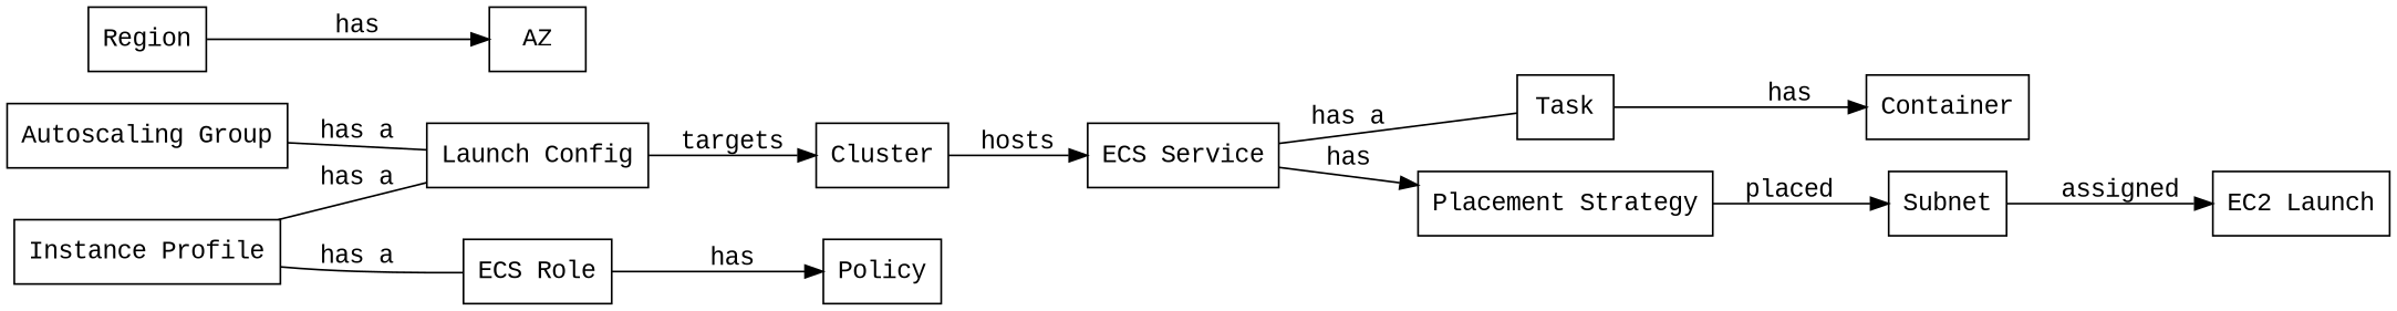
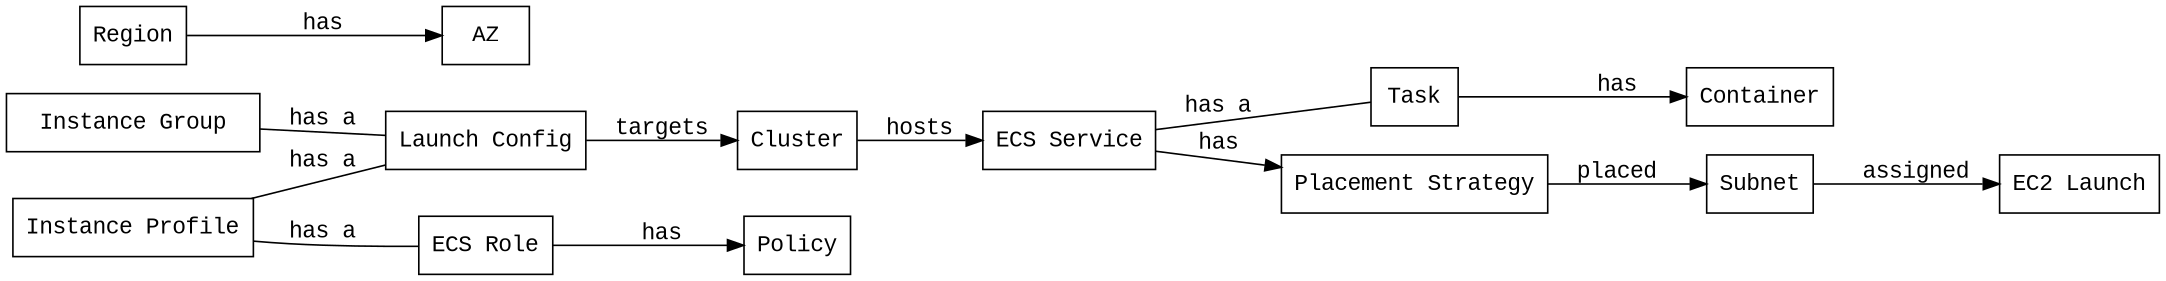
  digraph {
    fontname="Liberation Mono"
    rankdir=LR
    node [fontname="Liberation Mono" shape=box]
    edge [fontname="Liberation Mono"]
    n1 [label=Cluster]
    n2 [label="ECS Service"]
    n3 [label=Task]
    n4 [label="Placement Strategy"]
    n5 [label="EC2 Launch"]
    n6 [label=Container]
    n7 [label=Subnet]
    n8 [label=Region]
    n9 [label=AZ]
-   n10 [label="Autoscaling Group"]
+   n10 [label="Instance Group"]
    n11 [label="Launch Config"]
    n12 [label="Instance Profile"]
    n13 [label="ECS Role"]
    n14 [label=Policy]
    n1 -> n2 [label=hosts]
    n2 -> n3 [dir=none label="has a"]
    n2 -> n4 [label=has]
    n3 -> n6 [label=has]
    n4 -> n7 [label=placed]
    n7 -> n5 [label=assigned]
    n8 -> n9 [label=has]
    n10 -> n11 [dir=none label="has a"]
    n11 -> n1 [label=targets]
    n12 -> n11 [dir=none label="has a"]
    n12 -> n13 [dir=none label="has a"]
    n13 -> n14 [label=has]
  }
